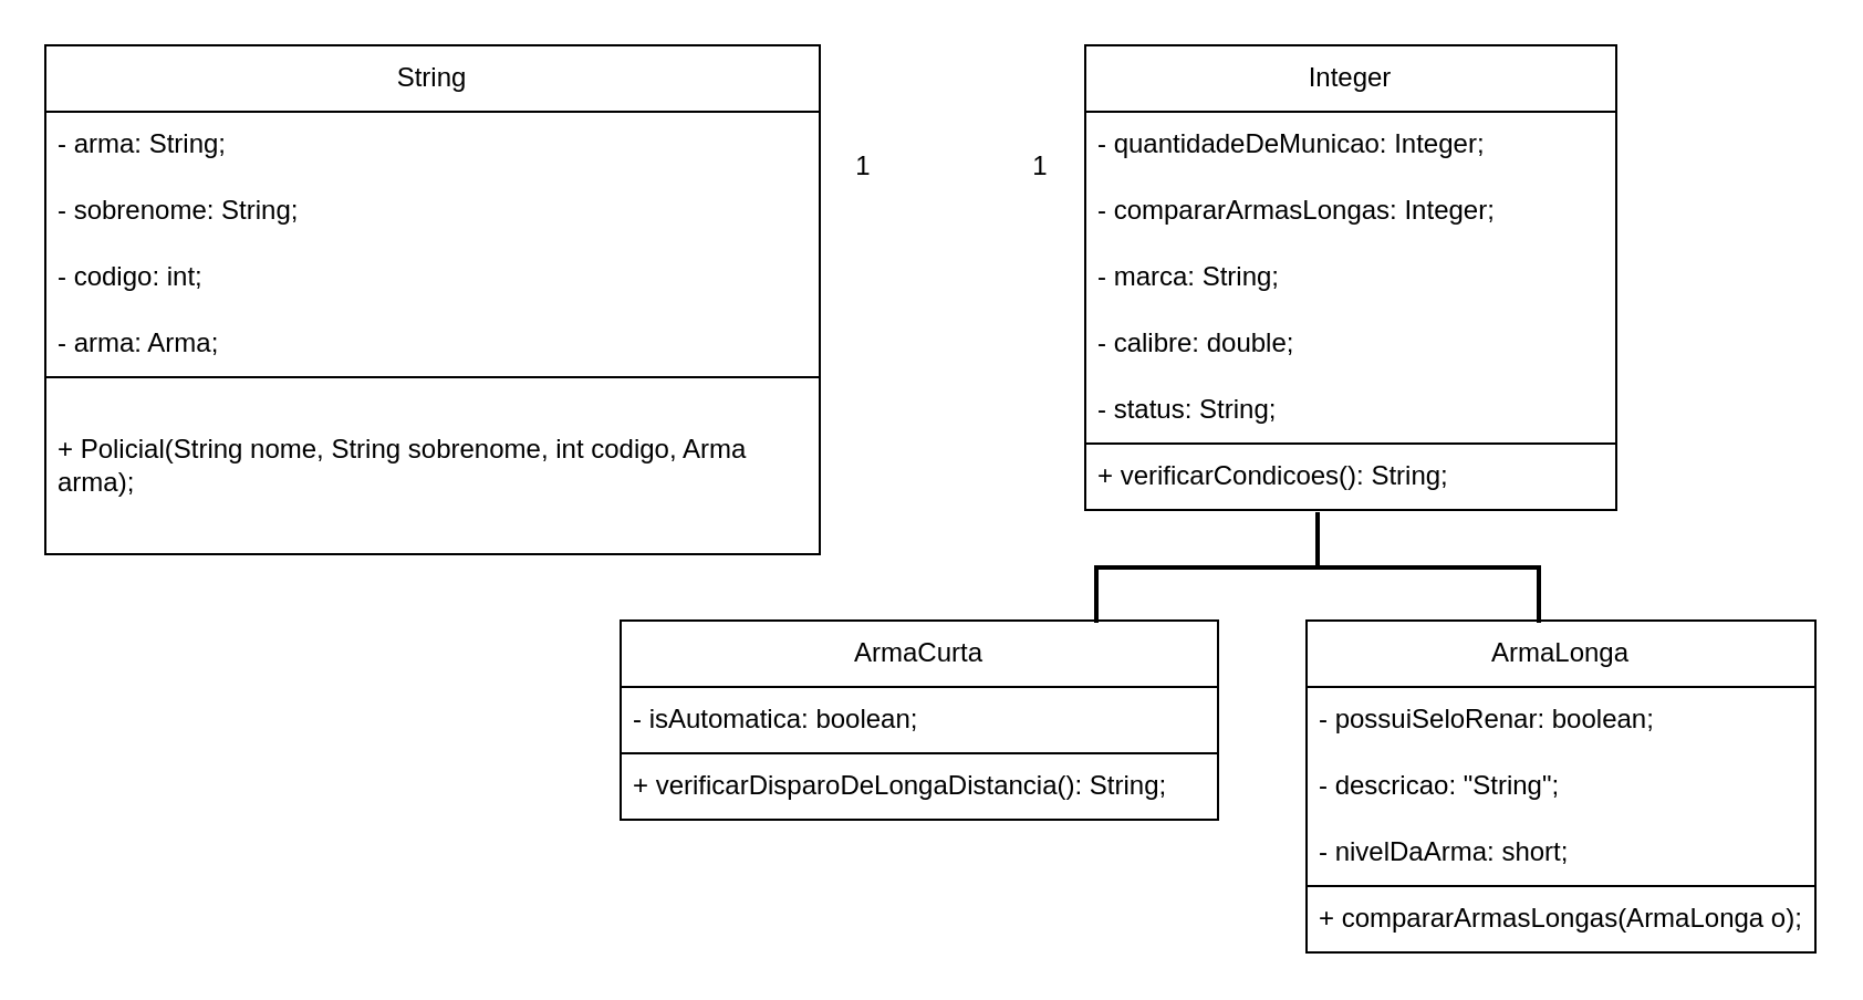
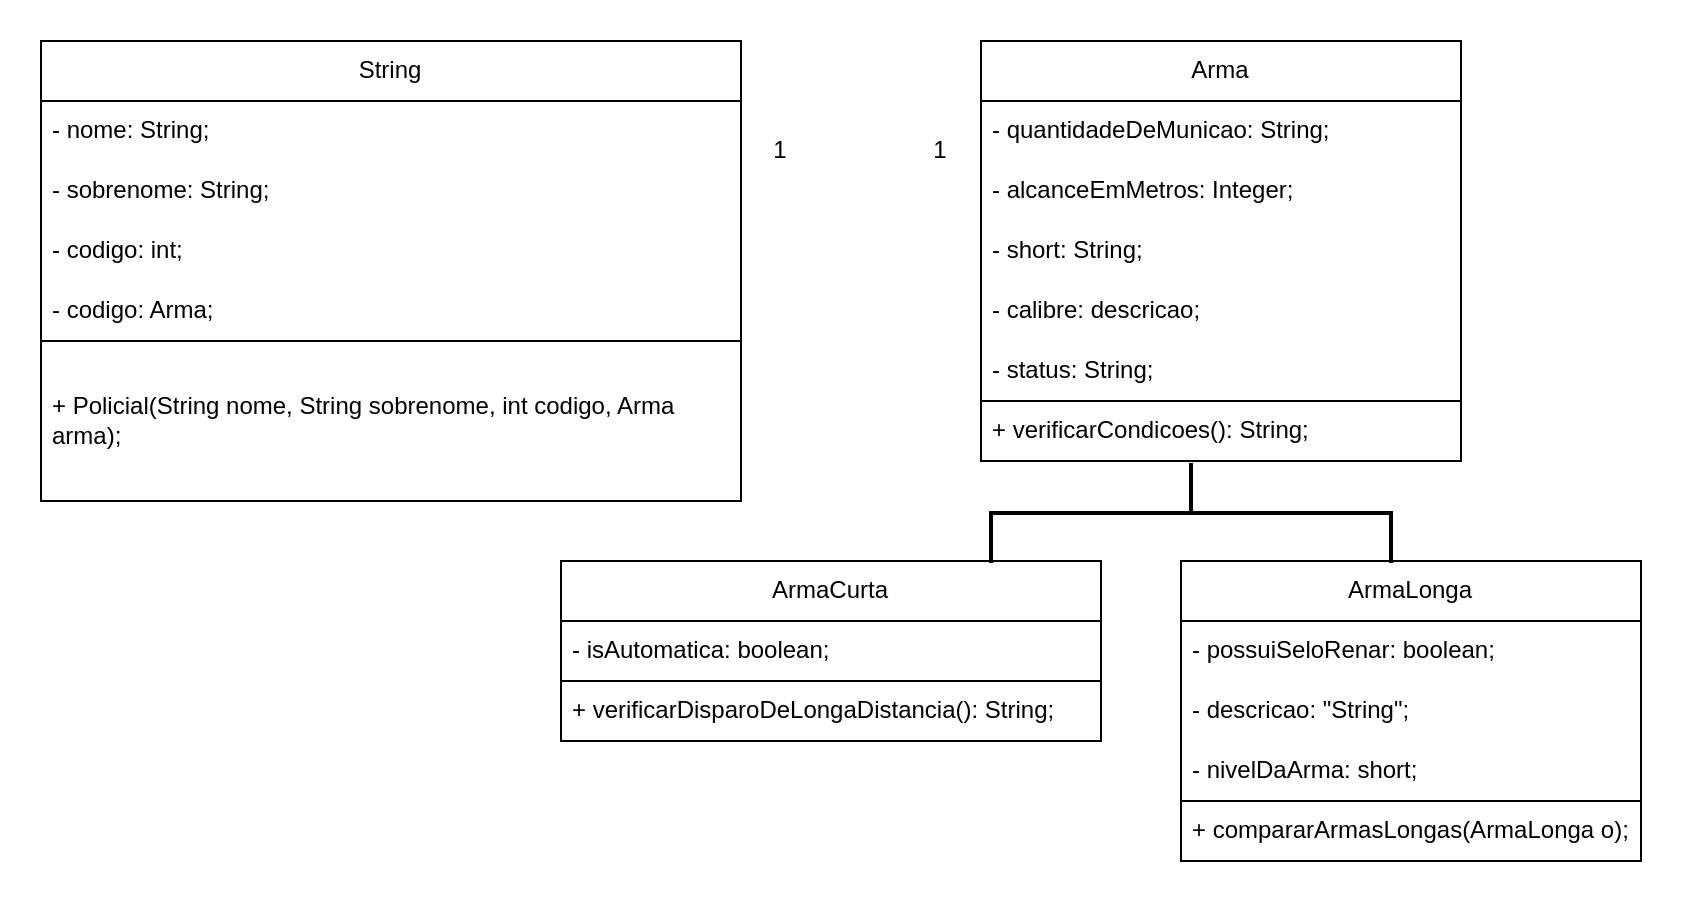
  <mxCell id="0" />
  <mxCell id="1" parent="0" />
  <mxCell id="2" value="String" style="swimlane;fontStyle=0;childLayout=stackLayout;horizontal=1;startSize=30;horizontalStack=0;resizeParent=1;resizeParentMax=0;resizeLast=0;collapsible=1;marginBottom=0;whiteSpace=wrap;html=1;" vertex="1" parent="1"><mxGeometry x="20" y="20" width="350" height="230" as="geometry" /></mxCell>
- <mxCell id="3" value="- arma: String;" style="text;strokeColor=none;fillColor=none;align=left;verticalAlign=middle;spacingLeft=4;spacingRight=4;overflow=hidden;points=[[0,0.5],[1,0.5]];portConstraint=eastwest;rotatable=0;whiteSpace=wrap;html=1;" vertex="1" parent="2"><mxGeometry y="30" width="350" height="30" as="geometry" /></mxCell>
+ <mxCell id="3" value="- nome: String;" style="text;strokeColor=none;fillColor=none;align=left;verticalAlign=middle;spacingLeft=4;spacingRight=4;overflow=hidden;points=[[0,0.5],[1,0.5]];portConstraint=eastwest;rotatable=0;whiteSpace=wrap;html=1;" vertex="1" parent="2"><mxGeometry y="30" width="350" height="30" as="geometry" /></mxCell>
  <mxCell id="4" value="- sobrenome: String;" style="text;strokeColor=none;fillColor=none;align=left;verticalAlign=middle;spacingLeft=4;spacingRight=4;overflow=hidden;points=[[0,0.5],[1,0.5]];portConstraint=eastwest;rotatable=0;whiteSpace=wrap;html=1;" vertex="1" parent="2"><mxGeometry y="60" width="350" height="30" as="geometry" /></mxCell>
  <mxCell id="5" value="- codigo: int;" style="text;strokeColor=none;fillColor=none;align=left;verticalAlign=middle;spacingLeft=4;spacingRight=4;overflow=hidden;points=[[0,0.5],[1,0.5]];portConstraint=eastwest;rotatable=0;whiteSpace=wrap;html=1;" vertex="1" parent="2"><mxGeometry y="90" width="350" height="30" as="geometry" /></mxCell>
- <mxCell id="6" value="- arma: Arma;" style="text;strokeColor=none;fillColor=none;align=left;verticalAlign=middle;spacingLeft=4;spacingRight=4;overflow=hidden;points=[[0,0.5],[1,0.5]];portConstraint=eastwest;rotatable=0;whiteSpace=wrap;html=1;" vertex="1" parent="2"><mxGeometry y="120" width="350" height="30" as="geometry" /></mxCell>
+ <mxCell id="6" value="- codigo: Arma;" style="text;strokeColor=none;fillColor=none;align=left;verticalAlign=middle;spacingLeft=4;spacingRight=4;overflow=hidden;points=[[0,0.5],[1,0.5]];portConstraint=eastwest;rotatable=0;whiteSpace=wrap;html=1;" vertex="1" parent="2"><mxGeometry y="120" width="350" height="30" as="geometry" /></mxCell>
  <mxCell id="7" value="+ Policial(String nome, String sobrenome, int codigo, Arma arma);" style="text;strokeColor=default;fillColor=none;align=left;verticalAlign=middle;spacingLeft=4;spacingRight=4;overflow=hidden;points=[[0,0.5],[1,0.5]];portConstraint=eastwest;rotatable=0;whiteSpace=wrap;html=1;" vertex="1" parent="2"><mxGeometry y="150" width="350" height="80" as="geometry" /></mxCell>
- <mxCell id="8" value="Integer" style="swimlane;fontStyle=0;childLayout=stackLayout;horizontal=1;startSize=30;horizontalStack=0;resizeParent=1;resizeParentMax=0;resizeLast=0;collapsible=1;marginBottom=0;whiteSpace=wrap;html=1;" vertex="1" parent="1"><mxGeometry x="490" y="20" width="240" height="210" as="geometry" /></mxCell>
- <mxCell id="9" value="- quantidadeDeMunicao: Integer;" style="text;strokeColor=none;fillColor=none;align=left;verticalAlign=middle;spacingLeft=4;spacingRight=4;overflow=hidden;points=[[0,0.5],[1,0.5]];portConstraint=eastwest;rotatable=0;whiteSpace=wrap;html=1;" vertex="1" parent="8"><mxGeometry y="30" width="240" height="30" as="geometry" /></mxCell>
- <mxCell id="10" value="- compararArmasLongas: Integer;" style="text;strokeColor=none;fillColor=none;align=left;verticalAlign=middle;spacingLeft=4;spacingRight=4;overflow=hidden;points=[[0,0.5],[1,0.5]];portConstraint=eastwest;rotatable=0;whiteSpace=wrap;html=1;" vertex="1" parent="8"><mxGeometry y="60" width="240" height="30" as="geometry" /></mxCell>
- <mxCell id="11" value="- marca: String;" style="text;strokeColor=none;fillColor=none;align=left;verticalAlign=middle;spacingLeft=4;spacingRight=4;overflow=hidden;points=[[0,0.5],[1,0.5]];portConstraint=eastwest;rotatable=0;whiteSpace=wrap;html=1;" vertex="1" parent="8"><mxGeometry y="90" width="240" height="30" as="geometry" /></mxCell>
- <mxCell id="12" value="- calibre: double;" style="text;strokeColor=none;fillColor=none;align=left;verticalAlign=middle;spacingLeft=4;spacingRight=4;overflow=hidden;points=[[0,0.5],[1,0.5]];portConstraint=eastwest;rotatable=0;whiteSpace=wrap;html=1;" vertex="1" parent="8"><mxGeometry y="120" width="240" height="30" as="geometry" /></mxCell>
+ <mxCell id="8" value="Arma" style="swimlane;fontStyle=0;childLayout=stackLayout;horizontal=1;startSize=30;horizontalStack=0;resizeParent=1;resizeParentMax=0;resizeLast=0;collapsible=1;marginBottom=0;whiteSpace=wrap;html=1;" vertex="1" parent="1"><mxGeometry x="490" y="20" width="240" height="210" as="geometry" /></mxCell>
+ <mxCell id="9" value="- quantidadeDeMunicao: String;" style="text;strokeColor=none;fillColor=none;align=left;verticalAlign=middle;spacingLeft=4;spacingRight=4;overflow=hidden;points=[[0,0.5],[1,0.5]];portConstraint=eastwest;rotatable=0;whiteSpace=wrap;html=1;" vertex="1" parent="8"><mxGeometry y="30" width="240" height="30" as="geometry" /></mxCell>
+ <mxCell id="10" value="- alcanceEmMetros: Integer;" style="text;strokeColor=none;fillColor=none;align=left;verticalAlign=middle;spacingLeft=4;spacingRight=4;overflow=hidden;points=[[0,0.5],[1,0.5]];portConstraint=eastwest;rotatable=0;whiteSpace=wrap;html=1;" vertex="1" parent="8"><mxGeometry y="60" width="240" height="30" as="geometry" /></mxCell>
+ <mxCell id="11" value="- short: String;" style="text;strokeColor=none;fillColor=none;align=left;verticalAlign=middle;spacingLeft=4;spacingRight=4;overflow=hidden;points=[[0,0.5],[1,0.5]];portConstraint=eastwest;rotatable=0;whiteSpace=wrap;html=1;" vertex="1" parent="8"><mxGeometry y="90" width="240" height="30" as="geometry" /></mxCell>
+ <mxCell id="12" value="- calibre: descricao;" style="text;strokeColor=none;fillColor=none;align=left;verticalAlign=middle;spacingLeft=4;spacingRight=4;overflow=hidden;points=[[0,0.5],[1,0.5]];portConstraint=eastwest;rotatable=0;whiteSpace=wrap;html=1;" vertex="1" parent="8"><mxGeometry y="120" width="240" height="30" as="geometry" /></mxCell>
  <mxCell id="13" value="- status: String;" style="text;strokeColor=none;fillColor=none;align=left;verticalAlign=middle;spacingLeft=4;spacingRight=4;overflow=hidden;points=[[0,0.5],[1,0.5]];portConstraint=eastwest;rotatable=0;whiteSpace=wrap;html=1;" vertex="1" parent="8"><mxGeometry y="150" width="240" height="30" as="geometry" /></mxCell>
  <mxCell id="14" value="+ verificarCondicoes(): String;" style="text;strokeColor=default;fillColor=none;align=left;verticalAlign=middle;spacingLeft=4;spacingRight=4;overflow=hidden;points=[[0,0.5],[1,0.5]];portConstraint=eastwest;rotatable=0;whiteSpace=wrap;html=1;" vertex="1" parent="8"><mxGeometry y="180" width="240" height="30" as="geometry" /></mxCell>
  <mxCell id="15" value="1" style="text;html=1;strokeColor=none;fillColor=none;align=center;verticalAlign=middle;whiteSpace=wrap;rounded=0;" vertex="1" parent="1"><mxGeometry x="360" y="60" width="60" height="30" as="geometry" /></mxCell>
  <mxCell id="16" value="1" style="text;html=1;strokeColor=none;fillColor=none;align=center;verticalAlign=middle;whiteSpace=wrap;rounded=0;" vertex="1" parent="1"><mxGeometry x="440" y="60" width="60" height="30" as="geometry" /></mxCell>
  <mxCell id="17" value="ArmaCurta" style="swimlane;fontStyle=0;childLayout=stackLayout;horizontal=1;startSize=30;horizontalStack=0;resizeParent=1;resizeParentMax=0;resizeLast=0;collapsible=1;marginBottom=0;whiteSpace=wrap;html=1;" vertex="1" parent="1"><mxGeometry x="280" y="280" width="270" height="90" as="geometry" /></mxCell>
  <mxCell id="18" value="- isAutomatica: boolean;" style="text;strokeColor=none;fillColor=none;align=left;verticalAlign=middle;spacingLeft=4;spacingRight=4;overflow=hidden;points=[[0,0.5],[1,0.5]];portConstraint=eastwest;rotatable=0;whiteSpace=wrap;html=1;" vertex="1" parent="17"><mxGeometry y="30" width="270" height="30" as="geometry" /></mxCell>
  <mxCell id="19" value="+ verificarDisparoDeLongaDistancia(): String;" style="text;strokeColor=default;fillColor=none;align=left;verticalAlign=middle;spacingLeft=4;spacingRight=4;overflow=hidden;points=[[0,0.5],[1,0.5]];portConstraint=eastwest;rotatable=0;whiteSpace=wrap;html=1;" vertex="1" parent="17"><mxGeometry y="60" width="270" height="30" as="geometry" /></mxCell>
  <mxCell id="20" value="ArmaLonga" style="swimlane;fontStyle=0;childLayout=stackLayout;horizontal=1;startSize=30;horizontalStack=0;resizeParent=1;resizeParentMax=0;resizeLast=0;collapsible=1;marginBottom=0;whiteSpace=wrap;html=1;" vertex="1" parent="1"><mxGeometry x="590" y="280" width="230" height="150" as="geometry" /></mxCell>
  <mxCell id="21" value="- possuiSeloRenar: boolean;" style="text;strokeColor=none;fillColor=none;align=left;verticalAlign=middle;spacingLeft=4;spacingRight=4;overflow=hidden;points=[[0,0.5],[1,0.5]];portConstraint=eastwest;rotatable=0;whiteSpace=wrap;html=1;" vertex="1" parent="20"><mxGeometry y="30" width="230" height="30" as="geometry" /></mxCell>
  <mxCell id="22" value="- descricao: &quot;String&quot;;" style="text;strokeColor=none;fillColor=none;align=left;verticalAlign=middle;spacingLeft=4;spacingRight=4;overflow=hidden;points=[[0,0.5],[1,0.5]];portConstraint=eastwest;rotatable=0;whiteSpace=wrap;html=1;" vertex="1" parent="20"><mxGeometry y="60" width="230" height="30" as="geometry" /></mxCell>
  <mxCell id="23" value="- nivelDaArma: short;" style="text;strokeColor=none;fillColor=none;align=left;verticalAlign=middle;spacingLeft=4;spacingRight=4;overflow=hidden;points=[[0,0.5],[1,0.5]];portConstraint=eastwest;rotatable=0;whiteSpace=wrap;html=1;" vertex="1" parent="20"><mxGeometry y="90" width="230" height="30" as="geometry" /></mxCell>
  <mxCell id="24" value="+ compararArmasLongas(ArmaLonga o);" style="text;strokeColor=default;fillColor=none;align=left;verticalAlign=middle;spacingLeft=4;spacingRight=4;overflow=hidden;points=[[0,0.5],[1,0.5]];portConstraint=eastwest;rotatable=0;whiteSpace=wrap;html=1;" vertex="1" parent="20"><mxGeometry y="120" width="230" height="30" as="geometry" /></mxCell>
  <mxCell id="25" value="" style="strokeWidth=2;html=1;shape=mxgraph.flowchart.annotation_2;align=left;labelPosition=right;pointerEvents=1;rotation=90;" vertex="1" parent="1"><mxGeometry x="570" y="156" width="50" height="200" as="geometry" /></mxCell>
